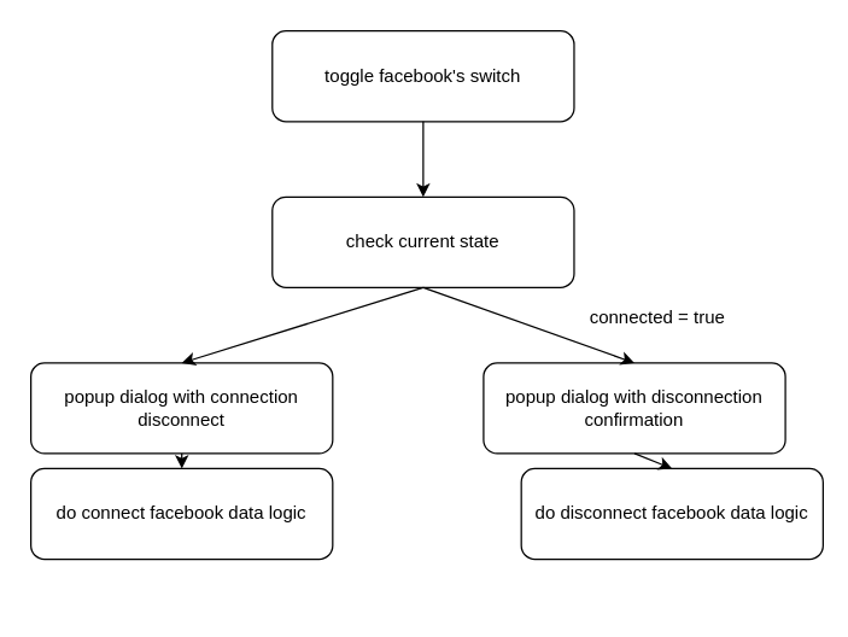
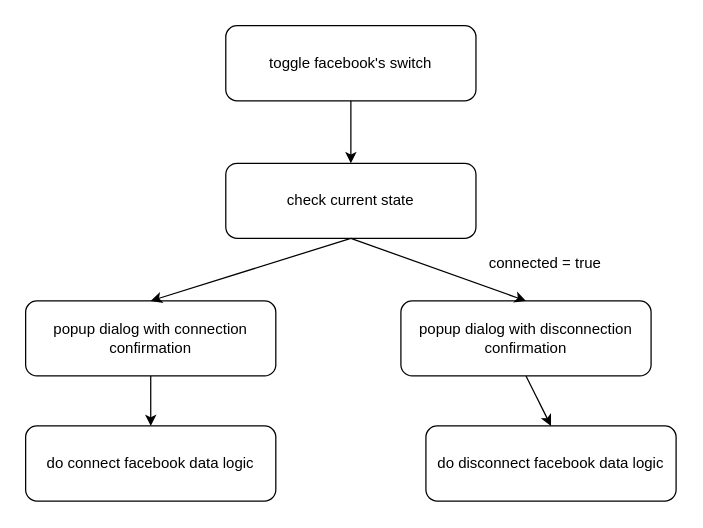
  <mxCell id="0" />
  <mxCell id="1" parent="0" />
  <mxCell id="2" value="toggle facebook's switch" style="rounded=1;whiteSpace=wrap;html=1;" vertex="1" parent="1"><mxGeometry x="180" y="20" width="200" height="60" as="geometry" /></mxCell>
  <mxCell id="3" value="check current state" style="rounded=1;whiteSpace=wrap;html=1;" vertex="1" parent="1"><mxGeometry x="180" y="130" width="200" height="60" as="geometry" /></mxCell>
- <mxCell id="4" value="popup dialog with connection disconnect" style="rounded=1;whiteSpace=wrap;html=1;" vertex="1" parent="1"><mxGeometry x="20" y="240" width="200" height="60" as="geometry" /></mxCell>
+ <mxCell id="4" value="popup dialog with connection confirmation" style="rounded=1;whiteSpace=wrap;html=1;" vertex="1" parent="1"><mxGeometry x="20" y="240" width="200" height="60" as="geometry" /></mxCell>
  <mxCell id="5" value="popup dialog with disconnection confirmation" style="rounded=1;whiteSpace=wrap;html=1;" vertex="1" parent="1"><mxGeometry x="320" y="240" width="200" height="60" as="geometry" /></mxCell>
  <mxCell id="6" value="" style="endArrow=classic;html=1;rounded=0;exitX=0.5;exitY=1;exitDx=0;exitDy=0;entryX=0.5;entryY=0;entryDx=0;entryDy=0;" edge="1" parent="1" source="2" target="3"><mxGeometry width="50" height="50" relative="1" as="geometry"><mxPoint x="320" y="400" as="sourcePoint" /><mxPoint x="370" y="350" as="targetPoint" /></mxGeometry></mxCell>
  <mxCell id="7" value="" style="endArrow=classic;html=1;rounded=0;exitX=0.5;exitY=1;exitDx=0;exitDy=0;entryX=0.5;entryY=0;entryDx=0;entryDy=0;" edge="1" parent="1" source="3" target="4"><mxGeometry width="50" height="50" relative="1" as="geometry"><mxPoint x="320" y="400" as="sourcePoint" /><mxPoint x="370" y="350" as="targetPoint" /></mxGeometry></mxCell>
  <mxCell id="8" value="" style="endArrow=classic;html=1;rounded=0;exitX=0.5;exitY=1;exitDx=0;exitDy=0;entryX=0.5;entryY=0;entryDx=0;entryDy=0;" edge="1" parent="1" source="3" target="5"><mxGeometry width="50" height="50" relative="1" as="geometry"><mxPoint x="320" y="400" as="sourcePoint" /><mxPoint x="370" y="350" as="targetPoint" /></mxGeometry></mxCell>
  <mxCell id="9" value="connected = true" style="text;html=1;align=center;verticalAlign=middle;resizable=0;points=[];autosize=1;strokeColor=none;fillColor=none;" vertex="1" parent="1"><mxGeometry x="380" y="200" width="110" height="20" as="geometry" /></mxCell>
  <mxCell id="10" value="" style="endArrow=classic;html=1;rounded=0;exitX=0.5;exitY=1;exitDx=0;exitDy=0;entryX=0.5;entryY=0;entryDx=0;entryDy=0;" edge="1" parent="1" source="4" target="11"><mxGeometry width="50" height="50" relative="1" as="geometry"><mxPoint x="320" y="470" as="sourcePoint" /><mxPoint x="120" y="360" as="targetPoint" /></mxGeometry></mxCell>
- <mxCell id="11" value="do connect facebook data logic" style="rounded=1;whiteSpace=wrap;html=1;" vertex="1" parent="1"><mxGeometry x="20" y="310" width="200" height="60" as="geometry" /></mxCell>
- <mxCell id="12" value="do disconnect facebook data logic" style="rounded=1;whiteSpace=wrap;html=1;" vertex="1" parent="1"><mxGeometry x="345" y="310" width="200" height="60" as="geometry" /></mxCell>
+ <mxCell id="11" value="do connect facebook data logic" style="rounded=1;whiteSpace=wrap;html=1;" vertex="1" parent="1"><mxGeometry x="20" y="340" width="200" height="60" as="geometry" /></mxCell>
+ <mxCell id="12" value="do disconnect facebook data logic" style="rounded=1;whiteSpace=wrap;html=1;" vertex="1" parent="1"><mxGeometry x="340" y="340" width="200" height="60" as="geometry" /></mxCell>
  <mxCell id="13" value="" style="endArrow=classic;html=1;rounded=0;exitX=0.5;exitY=1;exitDx=0;exitDy=0;entryX=0.5;entryY=0;entryDx=0;entryDy=0;" edge="1" parent="1" source="5" target="12"><mxGeometry width="50" height="50" relative="1" as="geometry"><mxPoint x="130" y="310" as="sourcePoint" /><mxPoint x="130" y="350" as="targetPoint" /></mxGeometry></mxCell>
